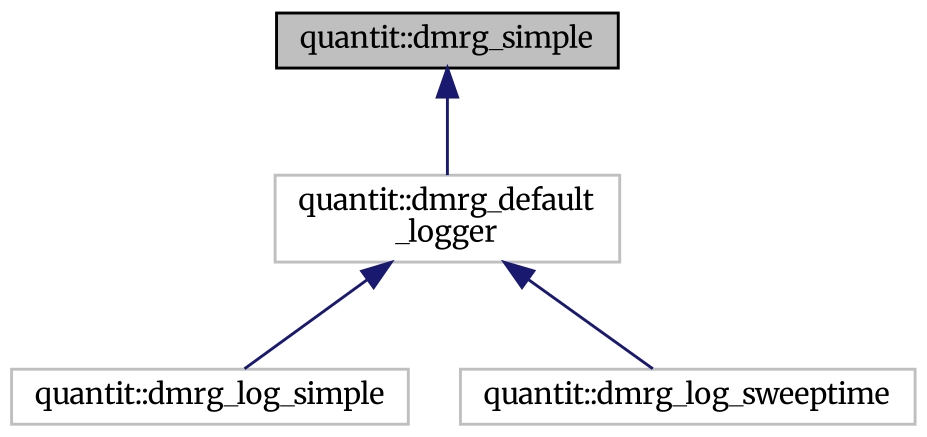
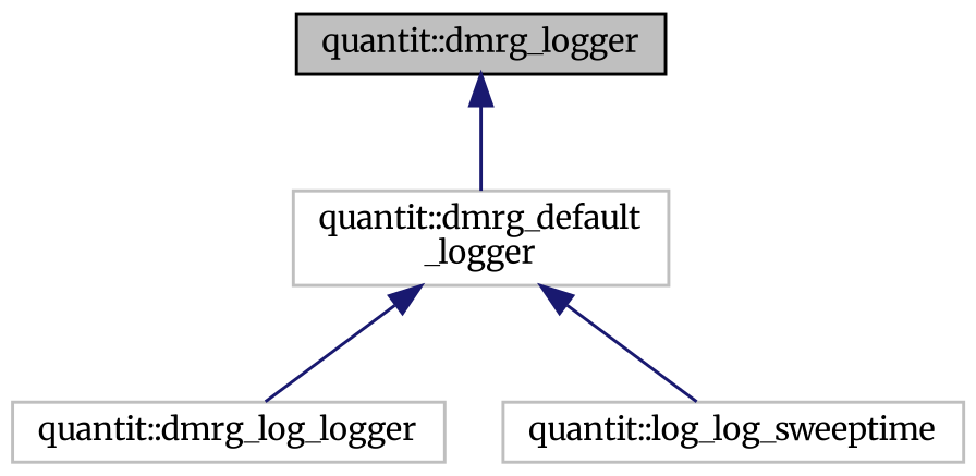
  digraph {
    fontname=Merriweather
    node [color=grey75 fillcolor=white fontname=Merriweather fontsize=10 shape=record style=filled]
    edge [color=midnightblue dir=back fontname=Merriweather fontsize=10 labelfontname=Helvetica labelfontsize=10 style=solid]
-   n1 [color=black fillcolor=grey75 fontcolor=black height=0.2 label="quantit::dmrg_simple" width=0.4]
+   n1 [color=black fillcolor=grey75 fontcolor=black height=0.2 label="quantit::dmrg_logger" width=0.4]
    n2 [height=0.2 label="quantit::dmrg_default\l_logger" width=0.4]
-   n3 [height=0.2 label="quantit::dmrg_log_simple" width=0.4]
-   n4 [height=0.2 label="quantit::dmrg_log_sweeptime" width=0.4]
+   n3 [height=0.2 label="quantit::dmrg_log_logger" width=0.4]
+   n4 [height=0.2 label="quantit::log_log_sweeptime" width=0.4]
    n1 -> n2
    n2 -> n3
    n2 -> n4
  }
